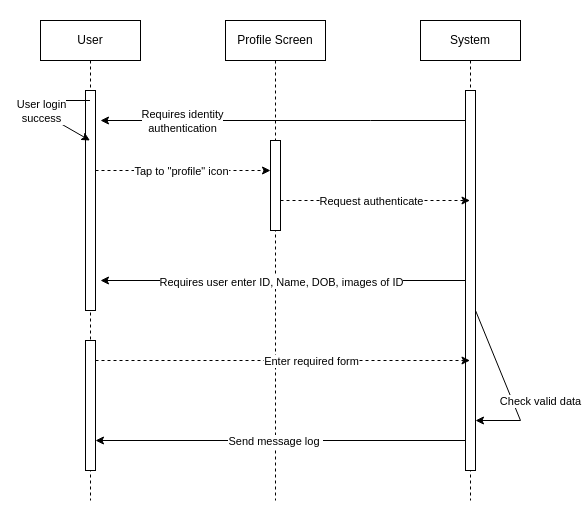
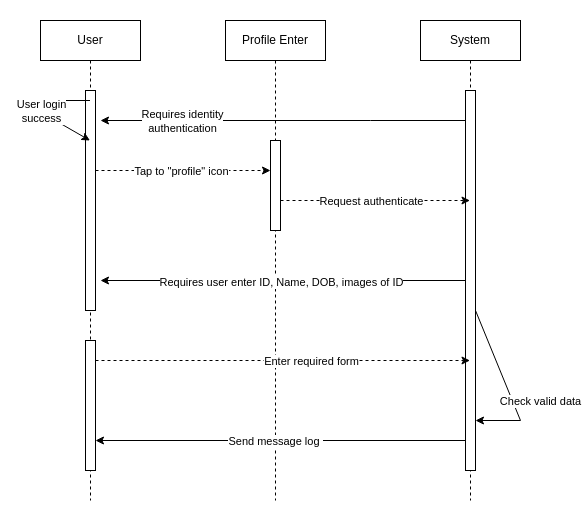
  <mxCell id="0" />
  <mxCell id="1" parent="0" />
  <mxCell id="2" value="User" style="shape=umlLifeline;perimeter=lifelinePerimeter;whiteSpace=wrap;html=1;container=0;dropTarget=0;collapsible=0;recursiveResize=0;outlineConnect=0;portConstraint=eastwest;newEdgeStyle={&quot;edgeStyle&quot;:&quot;elbowEdgeStyle&quot;,&quot;elbow&quot;:&quot;vertical&quot;,&quot;curved&quot;:0,&quot;rounded&quot;:0};" vertex="1" parent="1"><mxGeometry x="40" y="20" width="100" height="480" as="geometry" /></mxCell>
  <mxCell id="3" style="edgeStyle=elbowEdgeStyle;rounded=0;orthogonalLoop=1;jettySize=auto;html=1;elbow=vertical;curved=0;" edge="1" parent="2" source="4" target="2"><mxGeometry relative="1" as="geometry" /></mxCell>
  <mxCell id="4" value="" style="html=1;points=[];perimeter=orthogonalPerimeter;outlineConnect=0;targetShapes=umlLifeline;portConstraint=eastwest;newEdgeStyle={&quot;edgeStyle&quot;:&quot;elbowEdgeStyle&quot;,&quot;elbow&quot;:&quot;vertical&quot;,&quot;curved&quot;:0,&quot;rounded&quot;:0};" vertex="1" parent="2"><mxGeometry x="45" y="70" width="10" height="220" as="geometry" /></mxCell>
  <mxCell id="5" value="" style="html=1;points=[];perimeter=orthogonalPerimeter;outlineConnect=0;targetShapes=umlLifeline;portConstraint=eastwest;newEdgeStyle={&quot;edgeStyle&quot;:&quot;elbowEdgeStyle&quot;,&quot;elbow&quot;:&quot;vertical&quot;,&quot;curved&quot;:0,&quot;rounded&quot;:0};" vertex="1" parent="2"><mxGeometry x="45" y="320" width="10" height="130" as="geometry" /></mxCell>
  <mxCell id="6" value="System" style="shape=umlLifeline;perimeter=lifelinePerimeter;whiteSpace=wrap;html=1;container=0;dropTarget=0;collapsible=0;recursiveResize=0;outlineConnect=0;portConstraint=eastwest;newEdgeStyle={&quot;edgeStyle&quot;:&quot;elbowEdgeStyle&quot;,&quot;elbow&quot;:&quot;vertical&quot;,&quot;curved&quot;:0,&quot;rounded&quot;:0};" vertex="1" parent="1"><mxGeometry x="420" y="20" width="100" height="480" as="geometry" /></mxCell>
  <mxCell id="7" value="" style="html=1;points=[];perimeter=orthogonalPerimeter;outlineConnect=0;targetShapes=umlLifeline;portConstraint=eastwest;newEdgeStyle={&quot;edgeStyle&quot;:&quot;elbowEdgeStyle&quot;,&quot;elbow&quot;:&quot;vertical&quot;,&quot;curved&quot;:0,&quot;rounded&quot;:0};" vertex="1" parent="6"><mxGeometry x="45" y="70" width="10" height="380" as="geometry" /></mxCell>
  <mxCell id="8" style="edgeStyle=elbowEdgeStyle;rounded=0;orthogonalLoop=1;jettySize=auto;html=1;elbow=vertical;curved=0;" edge="1" parent="6"><mxGeometry relative="1" as="geometry"><mxPoint x="55" y="290" as="sourcePoint" /><mxPoint x="55" y="400" as="targetPoint" /><Array as="points"><mxPoint x="100" y="400" /></Array></mxGeometry></mxCell>
  <mxCell id="9" value="Check valid data" style="edgeLabel;html=1;align=center;verticalAlign=middle;resizable=0;points=[];" vertex="1" connectable="0" parent="8"><mxGeometry x="0.088" y="-2" relative="1" as="geometry"><mxPoint x="33" y="7" as="offset" /></mxGeometry></mxCell>
- <mxCell id="10" value="Profile Screen" style="shape=umlLifeline;perimeter=lifelinePerimeter;whiteSpace=wrap;html=1;container=0;dropTarget=0;collapsible=0;recursiveResize=0;outlineConnect=0;portConstraint=eastwest;newEdgeStyle={&quot;edgeStyle&quot;:&quot;elbowEdgeStyle&quot;,&quot;elbow&quot;:&quot;vertical&quot;,&quot;curved&quot;:0,&quot;rounded&quot;:0};" vertex="1" parent="1"><mxGeometry x="225" y="20" width="100" height="480" as="geometry" /></mxCell>
+ <mxCell id="10" value="Profile Enter" style="shape=umlLifeline;perimeter=lifelinePerimeter;whiteSpace=wrap;html=1;container=0;dropTarget=0;collapsible=0;recursiveResize=0;outlineConnect=0;portConstraint=eastwest;newEdgeStyle={&quot;edgeStyle&quot;:&quot;elbowEdgeStyle&quot;,&quot;elbow&quot;:&quot;vertical&quot;,&quot;curved&quot;:0,&quot;rounded&quot;:0};" vertex="1" parent="1"><mxGeometry x="225" y="20" width="100" height="480" as="geometry" /></mxCell>
  <mxCell id="11" value="" style="html=1;points=[];perimeter=orthogonalPerimeter;outlineConnect=0;targetShapes=umlLifeline;portConstraint=eastwest;newEdgeStyle={&quot;edgeStyle&quot;:&quot;elbowEdgeStyle&quot;,&quot;elbow&quot;:&quot;vertical&quot;,&quot;curved&quot;:0,&quot;rounded&quot;:0};" vertex="1" parent="10"><mxGeometry x="45" y="120" width="10" height="90" as="geometry" /></mxCell>
  <mxCell id="12" style="edgeStyle=elbowEdgeStyle;rounded=0;orthogonalLoop=1;jettySize=auto;html=1;elbow=vertical;curved=0;" edge="1" parent="1" source="7"><mxGeometry relative="1" as="geometry"><mxPoint x="100" y="120" as="targetPoint" /><Array as="points"><mxPoint x="370" y="120" /></Array></mxGeometry></mxCell>
  <mxCell id="13" value="Requires identity &lt;br&gt;authentication" style="edgeLabel;html=1;align=center;verticalAlign=middle;resizable=0;points=[];" vertex="1" connectable="0" parent="12"><mxGeometry x="-0.034" y="1" relative="1" as="geometry"><mxPoint x="-108" y="-1" as="offset" /></mxGeometry></mxCell>
  <mxCell id="14" style="edgeStyle=elbowEdgeStyle;rounded=0;orthogonalLoop=1;jettySize=auto;html=1;elbow=vertical;curved=0;dashed=1;" edge="1" parent="1" source="4"><mxGeometry relative="1" as="geometry"><mxPoint x="270" y="170" as="targetPoint" /><Array as="points"><mxPoint x="260" y="170" /><mxPoint x="158" y="160" /></Array></mxGeometry></mxCell>
  <mxCell id="15" value="Tap to &quot;profile&quot; icon" style="edgeLabel;html=1;align=center;verticalAlign=middle;resizable=0;points=[];" vertex="1" connectable="0" parent="14"><mxGeometry x="-0.486" y="-3" relative="1" as="geometry"><mxPoint x="40" y="-3" as="offset" /></mxGeometry></mxCell>
  <mxCell id="16" style="edgeStyle=elbowEdgeStyle;rounded=0;orthogonalLoop=1;jettySize=auto;html=1;elbow=vertical;curved=0;dashed=1;" edge="1" parent="1"><mxGeometry relative="1" as="geometry"><mxPoint x="280" y="199.997" as="sourcePoint" /><mxPoint x="469.5" y="199.997" as="targetPoint" /></mxGeometry></mxCell>
  <mxCell id="17" value="Request authenticate" style="edgeLabel;html=1;align=center;verticalAlign=middle;resizable=0;points=[];" vertex="1" connectable="0" parent="16"><mxGeometry x="-0.287" relative="1" as="geometry"><mxPoint x="23" as="offset" /></mxGeometry></mxCell>
  <mxCell id="18" style="edgeStyle=elbowEdgeStyle;rounded=0;orthogonalLoop=1;jettySize=auto;html=1;elbow=vertical;curved=0;" edge="1" parent="1" source="7"><mxGeometry relative="1" as="geometry"><mxPoint x="100" y="280" as="targetPoint" /><Array as="points"><mxPoint x="290" y="280" /></Array></mxGeometry></mxCell>
  <mxCell id="19" value="Requires user enter ID, Name, DOB, images of ID" style="edgeLabel;html=1;align=center;verticalAlign=middle;resizable=0;points=[];" vertex="1" connectable="0" parent="18"><mxGeometry x="0.333" y="1" relative="1" as="geometry"><mxPoint x="58" as="offset" /></mxGeometry></mxCell>
  <mxCell id="20" style="edgeStyle=elbowEdgeStyle;rounded=0;orthogonalLoop=1;jettySize=auto;html=1;elbow=vertical;curved=0;dashed=1;" edge="1" parent="1" source="5" target="6"><mxGeometry relative="1" as="geometry"><Array as="points"><mxPoint x="260" y="360" /></Array></mxGeometry></mxCell>
  <mxCell id="21" value="Enter required form" style="edgeLabel;html=1;align=center;verticalAlign=middle;resizable=0;points=[];" vertex="1" connectable="0" parent="20"><mxGeometry x="-0.439" y="3" relative="1" as="geometry"><mxPoint x="110" y="3" as="offset" /></mxGeometry></mxCell>
  <mxCell id="22" style="edgeStyle=elbowEdgeStyle;rounded=0;orthogonalLoop=1;jettySize=auto;html=1;elbow=vertical;curved=0;" edge="1" parent="1" source="7" target="5"><mxGeometry relative="1" as="geometry"><Array as="points"><mxPoint x="290" y="440" /></Array></mxGeometry></mxCell>
  <mxCell id="23" value="Send message log&amp;nbsp;" style="edgeLabel;html=1;align=center;verticalAlign=middle;resizable=0;points=[];" vertex="1" connectable="0" parent="22"><mxGeometry x="0.425" relative="1" as="geometry"><mxPoint x="73" as="offset" /></mxGeometry></mxCell>
  <mxCell id="24" style="edgeStyle=elbowEdgeStyle;rounded=0;orthogonalLoop=1;jettySize=auto;html=1;elbow=vertical;curved=0;" edge="1" parent="1"><mxGeometry relative="1" as="geometry"><mxPoint x="89.5" y="100" as="sourcePoint" /><mxPoint x="89.5" y="140" as="targetPoint" /><Array as="points"><mxPoint x="20" y="100" /></Array></mxGeometry></mxCell>
  <mxCell id="25" value="User login&lt;br&gt;success" style="edgeLabel;html=1;align=center;verticalAlign=middle;resizable=0;points=[];" vertex="1" connectable="0" parent="24"><mxGeometry x="-0.301" y="-1" relative="1" as="geometry"><mxPoint x="3" y="11" as="offset" /></mxGeometry></mxCell>
